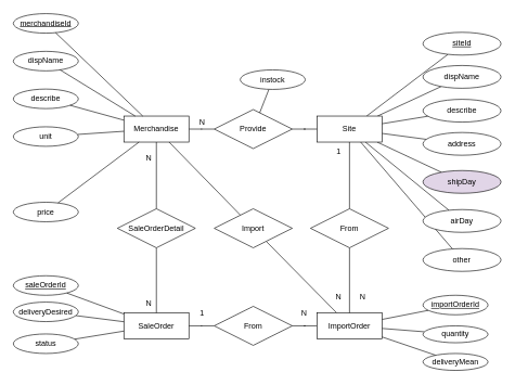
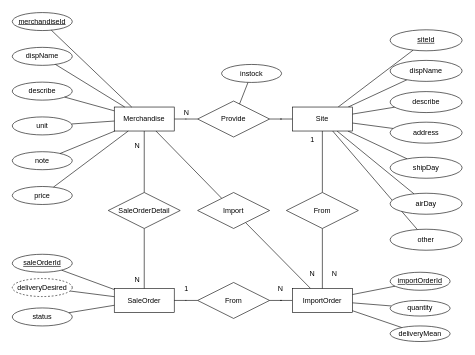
  <mxCell id="0" />
  <mxCell id="1" parent="0" />
  <mxCell id="2" style="edgeStyle=orthogonalEdgeStyle;rounded=0;orthogonalLoop=1;jettySize=auto;html=1;endArrow=none;endFill=0;" parent="1" source="4" target="14" edge="1"><mxGeometry relative="1" as="geometry" /></mxCell>
  <mxCell id="3" style="edgeStyle=orthogonalEdgeStyle;rounded=0;orthogonalLoop=1;jettySize=auto;html=1;endArrow=none;endFill=0;" parent="1" source="4" target="17" edge="1"><mxGeometry relative="1" as="geometry" /></mxCell>
  <mxCell id="4" value="Merchandise" style="whiteSpace=wrap;html=1;align=center;" parent="1" vertex="1"><mxGeometry x="190" y="177.5" width="100" height="40" as="geometry" /></mxCell>
  <mxCell id="5" style="rounded=0;orthogonalLoop=1;jettySize=auto;html=1;endArrow=none;endFill=0;" parent="1" source="12" target="39" edge="1"><mxGeometry relative="1" as="geometry" /></mxCell>
  <mxCell id="6" style="rounded=0;orthogonalLoop=1;jettySize=auto;html=1;endArrow=none;endFill=0;" parent="1" source="12" target="38" edge="1"><mxGeometry relative="1" as="geometry" /></mxCell>
  <mxCell id="7" style="rounded=0;orthogonalLoop=1;jettySize=auto;html=1;endArrow=none;endFill=0;" parent="1" source="12" target="40" edge="1"><mxGeometry relative="1" as="geometry" /></mxCell>
  <mxCell id="8" style="rounded=0;orthogonalLoop=1;jettySize=auto;html=1;endArrow=none;endFill=0;" parent="1" source="12" target="41" edge="1"><mxGeometry relative="1" as="geometry" /></mxCell>
  <mxCell id="9" style="rounded=0;orthogonalLoop=1;jettySize=auto;html=1;endArrow=none;endFill=0;" parent="1" source="12" target="43" edge="1"><mxGeometry relative="1" as="geometry" /></mxCell>
  <mxCell id="10" style="rounded=0;orthogonalLoop=1;jettySize=auto;html=1;endArrow=none;endFill=0;" parent="1" source="12" target="42" edge="1"><mxGeometry relative="1" as="geometry" /></mxCell>
  <mxCell id="11" style="rounded=0;orthogonalLoop=1;jettySize=auto;html=1;endArrow=none;endFill=0;" parent="1" source="12" target="44" edge="1"><mxGeometry relative="1" as="geometry" /></mxCell>
  <mxCell id="12" value="Site" style="whiteSpace=wrap;html=1;align=center;" parent="1" vertex="1"><mxGeometry x="487" y="177.5" width="100" height="40" as="geometry" /></mxCell>
  <mxCell id="13" style="edgeStyle=orthogonalEdgeStyle;rounded=0;orthogonalLoop=1;jettySize=auto;html=1;endArrow=none;endFill=0;" parent="1" source="14" target="12" edge="1"><mxGeometry relative="1" as="geometry" /></mxCell>
  <mxCell id="14" value="Provide" style="shape=rhombus;perimeter=rhombusPerimeter;whiteSpace=wrap;html=1;align=center;" parent="1" vertex="1"><mxGeometry x="329" y="167.5" width="120" height="60" as="geometry" /></mxCell>
  <mxCell id="15" value="SaleOrder" style="whiteSpace=wrap;html=1;align=center;" parent="1" vertex="1"><mxGeometry x="190" y="480" width="100" height="40" as="geometry" /></mxCell>
  <mxCell id="16" style="edgeStyle=orthogonalEdgeStyle;rounded=0;orthogonalLoop=1;jettySize=auto;html=1;endArrow=none;endFill=0;" parent="1" source="17" target="15" edge="1"><mxGeometry relative="1" as="geometry" /></mxCell>
  <mxCell id="17" value="SaleOrderDetail" style="shape=rhombus;perimeter=rhombusPerimeter;whiteSpace=wrap;html=1;align=center;" parent="1" vertex="1"><mxGeometry x="180" y="320" width="120" height="60" as="geometry" /></mxCell>
  <mxCell id="18" style="rounded=0;orthogonalLoop=1;jettySize=auto;html=1;endArrow=none;endFill=0;" parent="1" source="23" target="51" edge="1"><mxGeometry relative="1" as="geometry" /></mxCell>
  <mxCell id="19" style="rounded=0;orthogonalLoop=1;jettySize=auto;html=1;endArrow=none;endFill=0;" parent="1" source="23" target="52" edge="1"><mxGeometry relative="1" as="geometry" /></mxCell>
  <mxCell id="20" value="" style="edgeStyle=orthogonalEdgeStyle;rounded=0;orthogonalLoop=1;jettySize=auto;html=1;endArrow=none;endFill=0;" parent="1" source="23" target="58" edge="1"><mxGeometry relative="1" as="geometry" /></mxCell>
  <mxCell id="21" style="edgeStyle=none;rounded=0;orthogonalLoop=1;jettySize=auto;html=1;endArrow=none;endFill=0;" edge="1" parent="1" source="23" target="66"><mxGeometry relative="1" as="geometry" /></mxCell>
  <mxCell id="22" style="edgeStyle=none;rounded=0;orthogonalLoop=1;jettySize=auto;html=1;endArrow=none;endFill=0;" edge="1" parent="1" source="23" target="68"><mxGeometry relative="1" as="geometry" /></mxCell>
  <mxCell id="23" value="ImportOrder" style="whiteSpace=wrap;html=1;align=center;" parent="1" vertex="1"><mxGeometry x="487" y="480" width="100" height="40" as="geometry" /></mxCell>
  <mxCell id="24" value="merchandiseId" style="ellipse;whiteSpace=wrap;html=1;align=center;fontStyle=4;" parent="1" vertex="1"><mxGeometry x="20" y="20" width="100" height="30" as="geometry" /></mxCell>
  <mxCell id="25" value="price" style="ellipse;whiteSpace=wrap;html=1;align=center;" parent="1" vertex="1"><mxGeometry x="20" y="310" width="100" height="30" as="geometry" /></mxCell>
  <mxCell id="26" value="dispName" style="ellipse;whiteSpace=wrap;html=1;align=center;" parent="1" vertex="1"><mxGeometry x="20" y="78" width="100" height="30" as="geometry" /></mxCell>
  <mxCell id="27" value="describe" style="ellipse;whiteSpace=wrap;html=1;align=center;" parent="1" vertex="1"><mxGeometry x="20" y="136" width="100" height="30" as="geometry" /></mxCell>
  <mxCell id="28" value="unit" style="ellipse;whiteSpace=wrap;html=1;align=center;" parent="1" vertex="1"><mxGeometry x="20" y="194" width="100" height="30" as="geometry" /></mxCell>
+ <mxCell id="29" value="note" style="ellipse;whiteSpace=wrap;html=1;align=center;" parent="1" vertex="1"><mxGeometry x="20" y="252" width="100" height="30" as="geometry" /></mxCell>
  <mxCell id="30" value="" style="endArrow=none;html=1;" parent="1" source="24" target="4" edge="1"><mxGeometry width="50" height="50" relative="1" as="geometry"><mxPoint x="150" y="130" as="sourcePoint" /><mxPoint x="200" y="80" as="targetPoint" /></mxGeometry></mxCell>
  <mxCell id="31" value="" style="endArrow=none;html=1;" parent="1" source="26" target="4" edge="1"><mxGeometry width="50" height="50" relative="1" as="geometry"><mxPoint x="39.315" y="58.836" as="sourcePoint" /><mxPoint x="222.121" y="190" as="targetPoint" /></mxGeometry></mxCell>
  <mxCell id="32" value="" style="endArrow=none;html=1;" parent="1" source="27" target="4" edge="1"><mxGeometry width="50" height="50" relative="1" as="geometry"><mxPoint x="47.249" y="115.577" as="sourcePoint" /><mxPoint x="207.009" y="190" as="targetPoint" /></mxGeometry></mxCell>
  <mxCell id="33" value="" style="endArrow=none;html=1;" parent="1" source="28" target="4" edge="1"><mxGeometry width="50" height="50" relative="1" as="geometry"><mxPoint x="61.196" y="169.501" as="sourcePoint" /><mxPoint x="200" y="199.348" as="targetPoint" /></mxGeometry></mxCell>
+ <mxCell id="34" value="" style="endArrow=none;html=1;" parent="1" source="29" target="4" edge="1"><mxGeometry width="50" height="50" relative="1" as="geometry"><mxPoint x="69.722" y="217.422" as="sourcePoint" /><mxPoint x="200" y="211.957" as="targetPoint" /></mxGeometry></mxCell>
  <mxCell id="35" value="" style="endArrow=none;html=1;" parent="1" source="25" target="4" edge="1"><mxGeometry width="50" height="50" relative="1" as="geometry"><mxPoint x="56.207" y="266.655" as="sourcePoint" /><mxPoint x="200" y="224.565" as="targetPoint" /></mxGeometry></mxCell>
  <mxCell id="36" style="edgeStyle=none;rounded=0;orthogonalLoop=1;jettySize=auto;html=1;endArrow=none;endFill=0;" parent="1" source="37" target="14" edge="1"><mxGeometry relative="1" as="geometry" /></mxCell>
  <mxCell id="37" value="instock" style="ellipse;whiteSpace=wrap;html=1;align=center;" parent="1" vertex="1"><mxGeometry x="369" y="106.5" width="100" height="30" as="geometry" /></mxCell>
  <mxCell id="38" value="dispName" style="ellipse;whiteSpace=wrap;html=1;fontStyle=0" parent="1" vertex="1"><mxGeometry x="650" y="99.75" width="120" height="35" as="geometry" /></mxCell>
  <mxCell id="39" value="siteId" style="ellipse;whiteSpace=wrap;html=1;fontStyle=4" parent="1" vertex="1"><mxGeometry x="650" y="48.75" width="120" height="35" as="geometry" /></mxCell>
  <mxCell id="40" value="describe" style="ellipse;whiteSpace=wrap;html=1;fontStyle=0" parent="1" vertex="1"><mxGeometry x="650" y="151.75" width="120" height="35" as="geometry" /></mxCell>
  <mxCell id="41" value="address" style="ellipse;whiteSpace=wrap;html=1;fontStyle=0" parent="1" vertex="1"><mxGeometry x="650" y="202.75" width="120" height="35" as="geometry" /></mxCell>
  <mxCell id="42" value="airDay" style="ellipse;whiteSpace=wrap;html=1;fontStyle=0" parent="1" vertex="1"><mxGeometry x="650" y="321.25" width="120" height="35" as="geometry" /></mxCell>
- <mxCell id="43" value="shipDay" style="ellipse;whiteSpace=wrap;html=1;fontStyle=0;fillColor=#e1d5e7;" parent="1" vertex="1"><mxGeometry x="650" y="261.25" width="120" height="35" as="geometry" /></mxCell>
+ <mxCell id="43" value="shipDay" style="ellipse;whiteSpace=wrap;html=1;fontStyle=0" parent="1" vertex="1"><mxGeometry x="650" y="261.25" width="120" height="35" as="geometry" /></mxCell>
  <mxCell id="44" value="other" style="ellipse;whiteSpace=wrap;html=1;fontStyle=0" parent="1" vertex="1"><mxGeometry x="650" y="381.25" width="120" height="35" as="geometry" /></mxCell>
  <mxCell id="45" style="rounded=0;orthogonalLoop=1;jettySize=auto;html=1;endArrow=none;endFill=0;" parent="1" source="46" target="15" edge="1"><mxGeometry relative="1" as="geometry" /></mxCell>
  <mxCell id="46" value="saleOrderId" style="ellipse;whiteSpace=wrap;html=1;align=center;fontStyle=4" parent="1" vertex="1"><mxGeometry x="20" y="423" width="100" height="30" as="geometry" /></mxCell>
  <mxCell id="47" style="rounded=0;orthogonalLoop=1;jettySize=auto;html=1;endArrow=none;endFill=0;" parent="1" source="48" target="15" edge="1"><mxGeometry relative="1" as="geometry" /></mxCell>
- <mxCell id="48" value="deliveryDesired" style="ellipse;whiteSpace=wrap;html=1;align=center;" parent="1" vertex="1"><mxGeometry x="20" y="463.5" width="100" height="30" as="geometry" /></mxCell>
+ <mxCell id="48" value="deliveryDesired" style="ellipse;whiteSpace=wrap;html=1;align=center;dashed=1;" parent="1" vertex="1"><mxGeometry x="20" y="463.5" width="100" height="30" as="geometry" /></mxCell>
  <mxCell id="49" style="rounded=0;orthogonalLoop=1;jettySize=auto;html=1;endArrow=none;endFill=0;" parent="1" source="50" target="15" edge="1"><mxGeometry relative="1" as="geometry" /></mxCell>
  <mxCell id="50" value="status" style="ellipse;whiteSpace=wrap;html=1;align=center;fontStyle=0;" parent="1" vertex="1"><mxGeometry x="20" y="512.5" width="100" height="30" as="geometry" /></mxCell>
  <mxCell id="51" value="importOrderId" style="ellipse;whiteSpace=wrap;html=1;align=center;fontStyle=4;" parent="1" vertex="1"><mxGeometry x="650" y="453" width="100" height="30" as="geometry" /></mxCell>
  <mxCell id="52" value="quantity" style="ellipse;whiteSpace=wrap;html=1;align=center;" parent="1" vertex="1"><mxGeometry x="650" y="500" width="100" height="26" as="geometry" /></mxCell>
  <mxCell id="53" value="N" style="text;html=1;align=center;verticalAlign=middle;resizable=0;points=[];autosize=1;" parent="1" vertex="1"><mxGeometry x="300" y="177.5" width="20" height="20" as="geometry" /></mxCell>
  <mxCell id="54" value="N" style="text;html=1;align=center;verticalAlign=middle;resizable=0;points=[];autosize=1;" parent="1" vertex="1"><mxGeometry x="218" y="455" width="20" height="20" as="geometry" /></mxCell>
  <mxCell id="55" value="N" style="text;html=1;align=center;verticalAlign=middle;resizable=0;points=[];autosize=1;" parent="1" vertex="1"><mxGeometry x="218" y="232" width="20" height="20" as="geometry" /></mxCell>
  <mxCell id="56" value="N" style="text;html=1;align=center;verticalAlign=middle;resizable=0;points=[];autosize=1;" parent="1" vertex="1"><mxGeometry x="510" y="445.5" width="20" height="20" as="geometry" /></mxCell>
  <mxCell id="57" value="" style="edgeStyle=orthogonalEdgeStyle;rounded=0;orthogonalLoop=1;jettySize=auto;html=1;endArrow=none;endFill=0;" parent="1" source="58" target="15" edge="1"><mxGeometry relative="1" as="geometry" /></mxCell>
  <mxCell id="58" value="From" style="shape=rhombus;perimeter=rhombusPerimeter;whiteSpace=wrap;html=1;align=center;" parent="1" vertex="1"><mxGeometry x="329" y="470" width="120" height="60" as="geometry" /></mxCell>
  <mxCell id="59" value="N" style="text;html=1;align=center;verticalAlign=middle;resizable=0;points=[];autosize=1;" parent="1" vertex="1"><mxGeometry x="457" y="470" width="20" height="20" as="geometry" /></mxCell>
  <mxCell id="60" value="1" style="text;html=1;align=center;verticalAlign=middle;resizable=0;points=[];autosize=1;" parent="1" vertex="1"><mxGeometry x="300" y="470" width="20" height="20" as="geometry" /></mxCell>
  <mxCell id="61" style="edgeStyle=none;rounded=0;orthogonalLoop=1;jettySize=auto;html=1;endArrow=none;endFill=0;" parent="1" source="63" target="23" edge="1"><mxGeometry relative="1" as="geometry" /></mxCell>
  <mxCell id="62" style="edgeStyle=none;rounded=0;orthogonalLoop=1;jettySize=auto;html=1;endArrow=none;endFill=0;" parent="1" source="63" target="12" edge="1"><mxGeometry relative="1" as="geometry" /></mxCell>
  <mxCell id="63" value="From" style="shape=rhombus;perimeter=rhombusPerimeter;whiteSpace=wrap;html=1;align=center;" parent="1" vertex="1"><mxGeometry x="477" y="320" width="120" height="60" as="geometry" /></mxCell>
  <mxCell id="64" value="N" style="text;html=1;align=center;verticalAlign=middle;resizable=0;points=[];autosize=1;" parent="1" vertex="1"><mxGeometry x="547" y="445.5" width="20" height="20" as="geometry" /></mxCell>
  <mxCell id="65" value="1" style="text;html=1;align=center;verticalAlign=middle;resizable=0;points=[];autosize=1;" vertex="1" parent="1"><mxGeometry x="510" y="222.5" width="20" height="20" as="geometry" /></mxCell>
  <mxCell id="66" value="deliveryMean" style="ellipse;whiteSpace=wrap;html=1;align=center;" vertex="1" parent="1"><mxGeometry x="650" y="542.5" width="100" height="26" as="geometry" /></mxCell>
  <mxCell id="67" style="edgeStyle=none;rounded=0;orthogonalLoop=1;jettySize=auto;html=1;endArrow=none;endFill=0;" edge="1" parent="1" source="68" target="4"><mxGeometry relative="1" as="geometry" /></mxCell>
  <mxCell id="68" value="Import" style="shape=rhombus;perimeter=rhombusPerimeter;whiteSpace=wrap;html=1;align=center;" vertex="1" parent="1"><mxGeometry x="329" y="320" width="120" height="60" as="geometry" /></mxCell>
